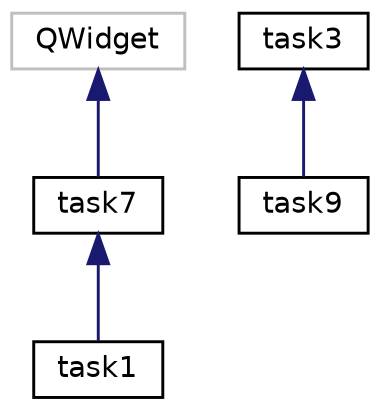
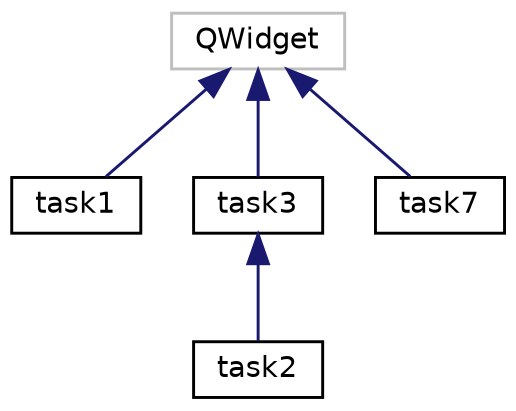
  digraph {
    rankdir=TB
    node [color=black fillcolor=white fontname=Helvetica fontsize=10 shape=record style=filled]
    edge [color=midnightblue dir=back fontname=Helvetica fontsize=10 labelfontname=Helvetica labelfontsize=10 style=solid]
    n1 [color=grey75 height=0.2 label=QWidget width=0.4]
    n2 [height=0.2 label=task1 width=0.4]
    n3 [height=0.2 label=task3 width=0.4]
    n4 [height=0.2 label=task7 width=0.4]
-   n5 [height=0.2 label=task9 width=0.4]
-   n4 -> n2
+   n5 [height=0.2 label=task2 width=0.4]
+   n1 -> n2
+   n1 -> n3
    n1 -> n4
    n3 -> n5
  }
